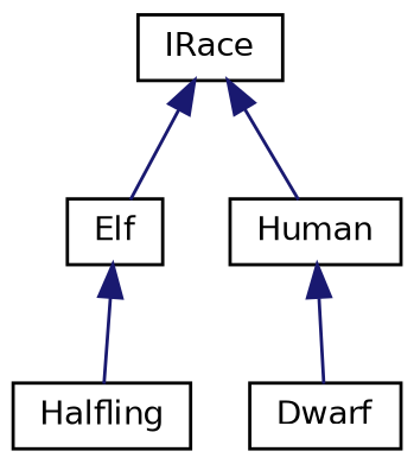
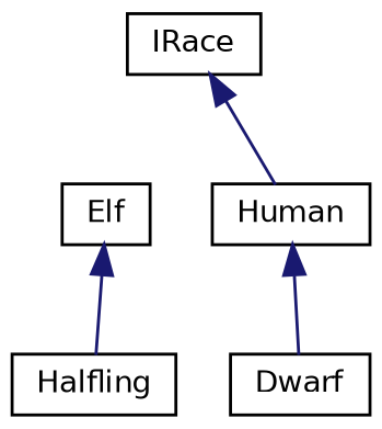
  digraph {
    rankdir=TB
    node [color=black fillcolor=white fontname=Helvetica fontsize=10 shape=record style=filled]
    edge [color=midnightblue dir=back fontname=Helvetica fontsize=10 labelfontname=Helvetica labelfontsize=10 style=solid]
    n1 [height=0.2 label=IRace width=0.4]
    n2 [height=0.2 label=Elf width=0.4]
    n3 [height=0.2 label=Human width=0.4]
    n4 [height=0.2 label=Dwarf width=0.4]
    n5 [height=0.2 label=Halfling width=0.4]
-   n1 -> n2
    n1 -> n3
    n2 -> n5
    n3 -> n4
  }
